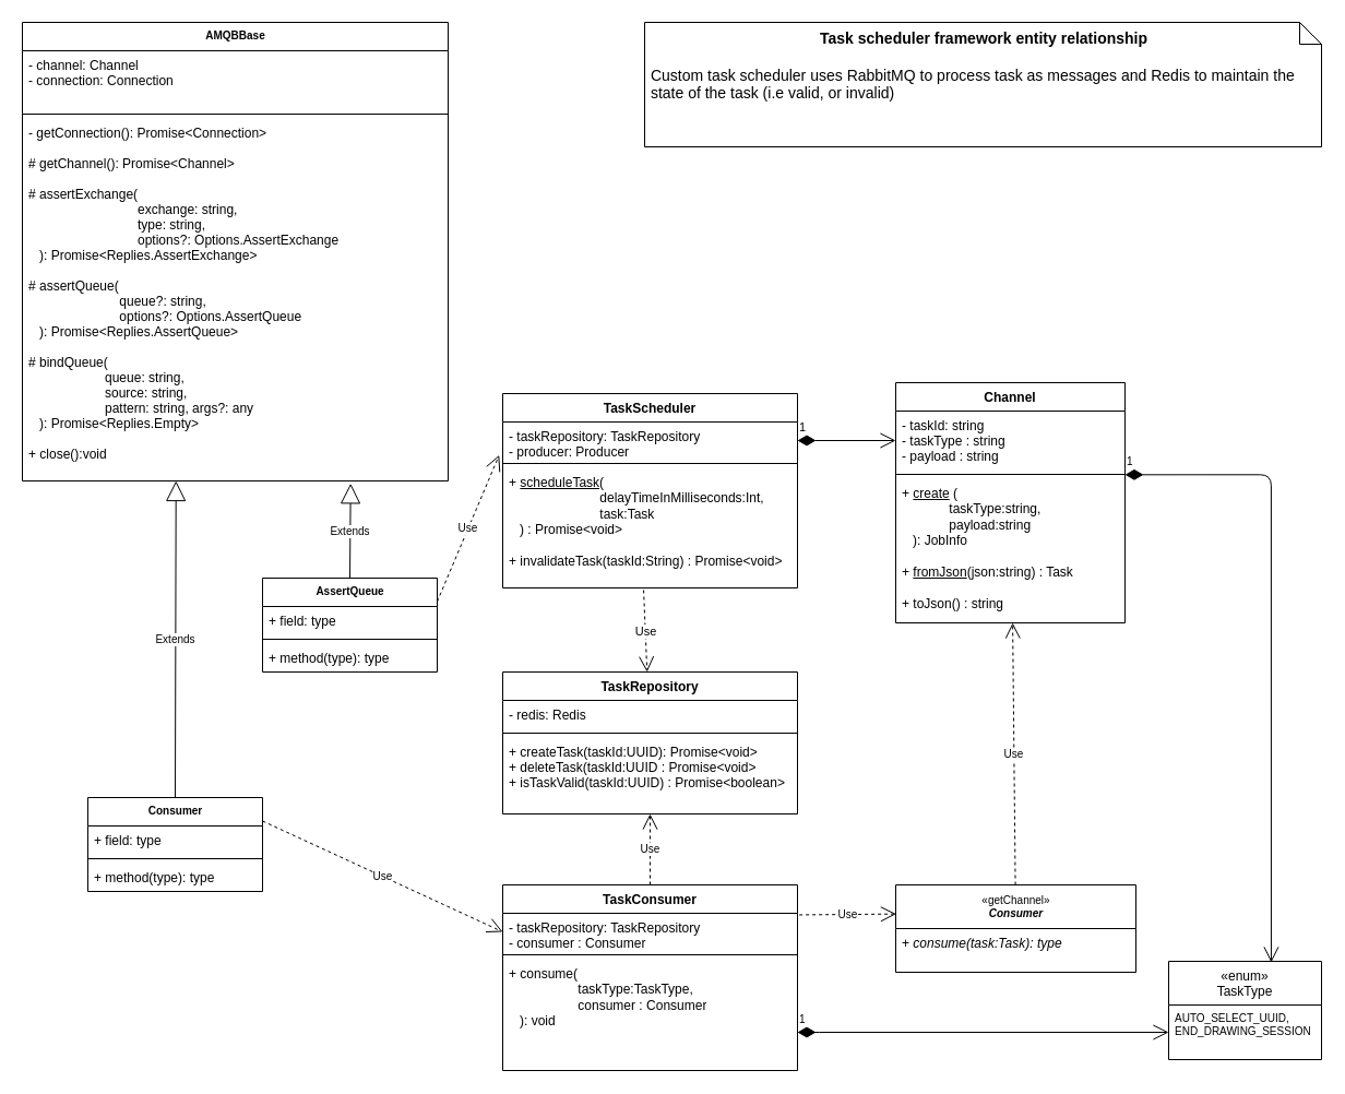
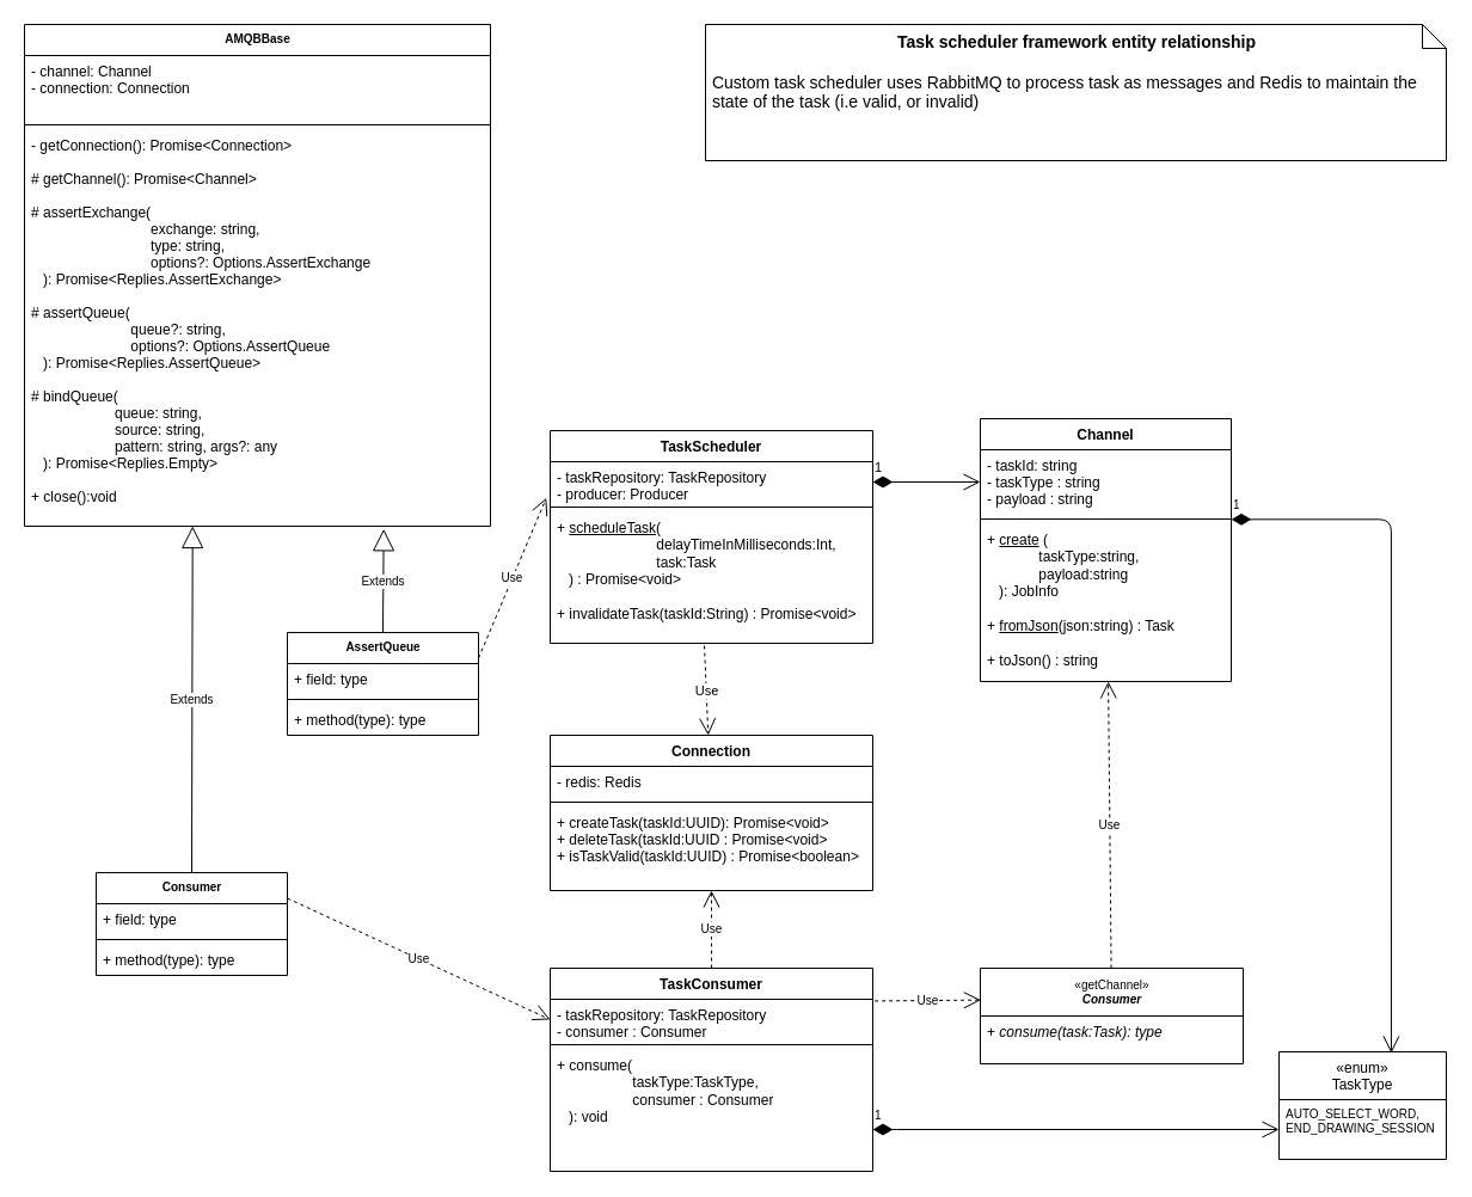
  <mxCell id="0" />
  <mxCell id="1" parent="0" />
  <mxCell id="2" value="TaskScheduler" style="swimlane;fontStyle=1;align=center;verticalAlign=top;childLayout=stackLayout;horizontal=1;startSize=26;horizontalStack=0;resizeParent=1;resizeParentMax=0;resizeLast=0;collapsible=1;marginBottom=0;" parent="1" vertex="1"><mxGeometry x="460" y="360" width="270" height="178" as="geometry" /></mxCell>
  <mxCell id="3" value="- taskRepository: TaskRepository&#10;- producer: Producer" style="text;strokeColor=none;fillColor=none;align=left;verticalAlign=top;spacingLeft=4;spacingRight=4;overflow=hidden;rotatable=0;points=[[0,0.5],[1,0.5]];portConstraint=eastwest;" parent="2" vertex="1"><mxGeometry y="26" width="270" height="34" as="geometry" /></mxCell>
  <mxCell id="4" value="" style="line;strokeWidth=1;fillColor=none;align=left;verticalAlign=middle;spacingTop=-1;spacingLeft=3;spacingRight=3;rotatable=0;labelPosition=right;points=[];portConstraint=eastwest;" parent="2" vertex="1"><mxGeometry y="60" width="270" height="8" as="geometry" /></mxCell>
  <mxCell id="5" value="+ &lt;u&gt;scheduleTask&lt;/u&gt;(&lt;br&gt;&amp;nbsp; &amp;nbsp; &amp;nbsp; &amp;nbsp; &amp;nbsp; &amp;nbsp; &amp;nbsp; &amp;nbsp; &amp;nbsp; &amp;nbsp; &amp;nbsp; &amp;nbsp; &amp;nbsp;delayTimeInMilliseconds:Int,&lt;br&gt;&amp;nbsp; &amp;nbsp; &amp;nbsp; &amp;nbsp; &amp;nbsp; &amp;nbsp; &amp;nbsp; &amp;nbsp; &amp;nbsp; &amp;nbsp; &amp;nbsp; &amp;nbsp; &amp;nbsp;task:Task&lt;br&gt;&amp;nbsp; &amp;nbsp;) : Promise&amp;lt;void&amp;gt;&lt;br&gt;&lt;br&gt;+ invalidateTask(taskId:String) : Promise&amp;lt;void&amp;gt;" style="text;strokeColor=none;fillColor=none;align=left;verticalAlign=top;spacingLeft=4;spacingRight=4;overflow=hidden;rotatable=0;points=[[0,0.5],[1,0.5]];portConstraint=eastwest;html=1;" parent="2" vertex="1"><mxGeometry y="68" width="270" height="110" as="geometry" /></mxCell>
  <mxCell id="6" value="Channel" style="swimlane;fontStyle=1;align=center;verticalAlign=top;childLayout=stackLayout;horizontal=1;startSize=26;horizontalStack=0;resizeParent=1;resizeParentMax=0;resizeLast=0;collapsible=1;marginBottom=0;" parent="1" vertex="1"><mxGeometry x="820" y="350" width="210" height="220" as="geometry" /></mxCell>
  <mxCell id="7" value="- taskId: string&#10;- taskType : string&#10;- payload : string" style="text;strokeColor=none;fillColor=none;align=left;verticalAlign=top;spacingLeft=4;spacingRight=4;overflow=hidden;rotatable=0;points=[[0,0.5],[1,0.5]];portConstraint=eastwest;" parent="6" vertex="1"><mxGeometry y="26" width="210" height="54" as="geometry" /></mxCell>
  <mxCell id="8" value="" style="line;strokeWidth=1;fillColor=none;align=left;verticalAlign=middle;spacingTop=-1;spacingLeft=3;spacingRight=3;rotatable=0;labelPosition=right;points=[];portConstraint=eastwest;" parent="6" vertex="1"><mxGeometry y="80" width="210" height="8" as="geometry" /></mxCell>
  <mxCell id="9" value="+ &lt;u&gt;create&lt;/u&gt; (&lt;br&gt;&amp;nbsp; &amp;nbsp; &amp;nbsp; &amp;nbsp; &amp;nbsp; &amp;nbsp; &amp;nbsp;taskType:string,&lt;br&gt;&amp;nbsp; &amp;nbsp; &amp;nbsp; &amp;nbsp; &amp;nbsp; &amp;nbsp; &amp;nbsp;payload:string&lt;br&gt;&amp;nbsp; &amp;nbsp;): JobInfo&lt;br&gt;&lt;br&gt;+ &lt;u&gt;fromJson&lt;/u&gt;(json:string) : Task&lt;br&gt;&lt;br&gt;+ toJson() : string" style="text;strokeColor=none;fillColor=none;align=left;verticalAlign=top;spacingLeft=4;spacingRight=4;overflow=hidden;rotatable=0;points=[[0,0.5],[1,0.5]];portConstraint=eastwest;fontStyle=0;html=1;" parent="6" vertex="1"><mxGeometry y="88" width="210" height="132" as="geometry" /></mxCell>
  <mxCell id="10" value="TaskConsumer" style="swimlane;fontStyle=1;align=center;verticalAlign=top;childLayout=stackLayout;horizontal=1;startSize=26;horizontalStack=0;resizeParent=1;resizeParentMax=0;resizeLast=0;collapsible=1;marginBottom=0;" parent="1" vertex="1"><mxGeometry x="460" y="810" width="270" height="170" as="geometry" /></mxCell>
  <mxCell id="11" value="- taskRepository: TaskRepository&#10;- consumer : Consumer" style="text;strokeColor=none;fillColor=none;align=left;verticalAlign=top;spacingLeft=4;spacingRight=4;overflow=hidden;rotatable=0;points=[[0,0.5],[1,0.5]];portConstraint=eastwest;" parent="10" vertex="1"><mxGeometry y="26" width="270" height="34" as="geometry" /></mxCell>
  <mxCell id="12" value="" style="line;strokeWidth=1;fillColor=none;align=left;verticalAlign=middle;spacingTop=-1;spacingLeft=3;spacingRight=3;rotatable=0;labelPosition=right;points=[];portConstraint=eastwest;" parent="10" vertex="1"><mxGeometry y="60" width="270" height="8" as="geometry" /></mxCell>
  <mxCell id="13" value="+ consume(&lt;br&gt;&amp;nbsp; &amp;nbsp; &amp;nbsp; &amp;nbsp; &amp;nbsp; &amp;nbsp; &amp;nbsp; &amp;nbsp; &amp;nbsp; &amp;nbsp;taskType:TaskType,&lt;br&gt;&amp;nbsp; &amp;nbsp; &amp;nbsp; &amp;nbsp; &amp;nbsp; &amp;nbsp; &amp;nbsp; &amp;nbsp; &amp;nbsp; &amp;nbsp;consumer : Consumer&lt;br&gt;&amp;nbsp; &amp;nbsp;): void" style="text;strokeColor=none;fillColor=none;align=left;verticalAlign=top;spacingLeft=4;spacingRight=4;overflow=hidden;rotatable=0;points=[[0,0.5],[1,0.5]];portConstraint=eastwest;html=1;" parent="10" vertex="1"><mxGeometry y="68" width="270" height="102" as="geometry" /></mxCell>
  <mxCell id="14" value="1" style="endArrow=open;html=1;endSize=12;startArrow=diamondThin;startSize=14;startFill=1;edgeStyle=orthogonalEdgeStyle;align=left;verticalAlign=bottom;exitX=1;exitY=0.5;exitDx=0;exitDy=0;entryX=0;entryY=0.5;entryDx=0;entryDy=0;" parent="1" source="3" target="7" edge="1"><mxGeometry x="-1" y="3" relative="1" as="geometry"><mxPoint x="742" y="405" as="sourcePoint" /><mxPoint x="930" y="402" as="targetPoint" /></mxGeometry></mxCell>
- <mxCell id="15" value="TaskRepository" style="swimlane;fontStyle=1;align=center;verticalAlign=top;childLayout=stackLayout;horizontal=1;startSize=26;horizontalStack=0;resizeParent=1;resizeParentMax=0;resizeLast=0;collapsible=1;marginBottom=0;" parent="1" vertex="1"><mxGeometry x="460" y="615" width="270" height="130" as="geometry" /></mxCell>
+ <mxCell id="15" value="Connection" style="swimlane;fontStyle=1;align=center;verticalAlign=top;childLayout=stackLayout;horizontal=1;startSize=26;horizontalStack=0;resizeParent=1;resizeParentMax=0;resizeLast=0;collapsible=1;marginBottom=0;" parent="1" vertex="1"><mxGeometry x="460" y="615" width="270" height="130" as="geometry" /></mxCell>
  <mxCell id="16" value="- redis: Redis" style="text;strokeColor=none;fillColor=none;align=left;verticalAlign=top;spacingLeft=4;spacingRight=4;overflow=hidden;rotatable=0;points=[[0,0.5],[1,0.5]];portConstraint=eastwest;" parent="15" vertex="1"><mxGeometry y="26" width="270" height="26" as="geometry" /></mxCell>
  <mxCell id="17" value="" style="line;strokeWidth=1;fillColor=none;align=left;verticalAlign=middle;spacingTop=-1;spacingLeft=3;spacingRight=3;rotatable=0;labelPosition=right;points=[];portConstraint=eastwest;" parent="15" vertex="1"><mxGeometry y="52" width="270" height="8" as="geometry" /></mxCell>
  <mxCell id="18" value="+ createTask(taskId:UUID): Promise&lt;void&gt;&#10;+ deleteTask(taskId:UUID : Promise&lt;void&gt;&#10;+ isTaskValid(taskId:UUID) : Promise&lt;boolean&gt;" style="text;strokeColor=none;fillColor=none;align=left;verticalAlign=top;spacingLeft=4;spacingRight=4;overflow=hidden;rotatable=0;points=[[0,0.5],[1,0.5]];portConstraint=eastwest;" parent="15" vertex="1"><mxGeometry y="60" width="270" height="70" as="geometry" /></mxCell>
  <mxCell id="19" value="Use" style="endArrow=open;endSize=12;dashed=1;html=1;exitX=0.478;exitY=1.018;exitDx=0;exitDy=0;exitPerimeter=0;" parent="1" source="5" target="15" edge="1"><mxGeometry width="160" relative="1" as="geometry"><mxPoint x="686" y="667.67" as="sourcePoint" /><mxPoint x="850" y="645" as="targetPoint" /></mxGeometry></mxCell>
  <mxCell id="20" value="«enum»&#10;TaskType" style="swimlane;fontStyle=0;childLayout=stackLayout;horizontal=1;startSize=40;fillColor=none;horizontalStack=0;resizeParent=1;resizeParentMax=0;resizeLast=0;collapsible=1;marginBottom=0;" parent="1" vertex="1"><mxGeometry x="1070" y="880" width="140" height="90" as="geometry" /></mxCell>
- <mxCell id="21" value="AUTO_SELECT_UUID,&#10;END_DRAWING_SESSION" style="text;strokeColor=none;fillColor=none;align=left;verticalAlign=top;spacingLeft=4;spacingRight=4;overflow=hidden;rotatable=0;points=[[0,0.5],[1,0.5]];portConstraint=eastwest;fontSize=10;" parent="20" vertex="1"><mxGeometry y="40" width="140" height="50" as="geometry" /></mxCell>
+ <mxCell id="21" value="AUTO_SELECT_WORD,&#10;END_DRAWING_SESSION" style="text;strokeColor=none;fillColor=none;align=left;verticalAlign=top;spacingLeft=4;spacingRight=4;overflow=hidden;rotatable=0;points=[[0,0.5],[1,0.5]];portConstraint=eastwest;fontSize=10;" parent="20" vertex="1"><mxGeometry y="40" width="140" height="50" as="geometry" /></mxCell>
  <mxCell id="22" value="Use" style="endArrow=open;endSize=12;dashed=1;html=1;fontSize=10;exitX=0.5;exitY=0;exitDx=0;exitDy=0;" parent="1" source="10" target="18" edge="1"><mxGeometry width="160" relative="1" as="geometry"><mxPoint x="690" y="600" as="sourcePoint" /><mxPoint x="850" y="600" as="targetPoint" /></mxGeometry></mxCell>
  <mxCell id="23" value="1" style="endArrow=open;html=1;endSize=12;startArrow=diamondThin;startSize=14;startFill=1;edgeStyle=orthogonalEdgeStyle;align=left;verticalAlign=bottom;fontSize=10;" parent="1" target="21" edge="1"><mxGeometry x="-1" y="3" relative="1" as="geometry"><mxPoint x="730" y="945" as="sourcePoint" /><mxPoint x="1079" y="754.67" as="targetPoint" /><Array as="points"><mxPoint x="740" y="945" /><mxPoint x="740" y="945" /></Array></mxGeometry></mxCell>
  <mxCell id="24" value="«getChannel»&lt;br&gt;&lt;b&gt;&lt;i&gt;Consumer&lt;/i&gt;&lt;/b&gt;" style="swimlane;fontStyle=0;childLayout=stackLayout;horizontal=1;startSize=40;fillColor=none;horizontalStack=0;resizeParent=1;resizeParentMax=0;resizeLast=0;collapsible=1;marginBottom=0;fontSize=10;html=1;" parent="1" vertex="1"><mxGeometry x="820" y="810" width="220" height="80" as="geometry" /></mxCell>
  <mxCell id="25" value="+ &lt;i&gt;consume(task:Task): type&lt;/i&gt;" style="text;strokeColor=none;fillColor=none;align=left;verticalAlign=top;spacingLeft=4;spacingRight=4;overflow=hidden;rotatable=0;points=[[0,0.5],[1,0.5]];portConstraint=eastwest;fontStyle=0;html=1;" parent="24" vertex="1"><mxGeometry y="40" width="220" height="40" as="geometry" /></mxCell>
  <mxCell id="26" value="Use" style="endArrow=open;endSize=12;dashed=1;html=1;fontSize=10;exitX=1.006;exitY=0.043;exitDx=0;exitDy=0;exitPerimeter=0;entryX=0.002;entryY=0.333;entryDx=0;entryDy=0;entryPerimeter=0;" parent="1" source="11" target="24" edge="1"><mxGeometry width="160" relative="1" as="geometry"><mxPoint x="530" y="860" as="sourcePoint" /><mxPoint x="850" y="833" as="targetPoint" /></mxGeometry></mxCell>
  <mxCell id="27" value="1" style="endArrow=open;html=1;endSize=12;startArrow=diamondThin;startSize=14;startFill=1;edgeStyle=orthogonalEdgeStyle;align=left;verticalAlign=bottom;fontSize=10;exitX=1;exitY=1.08;exitDx=0;exitDy=0;exitPerimeter=0;entryX=0.671;entryY=0.011;entryDx=0;entryDy=0;entryPerimeter=0;" parent="1" source="7" target="20" edge="1"><mxGeometry x="-1" y="3" relative="1" as="geometry"><mxPoint x="1143.3" y="459.336" as="sourcePoint" /><mxPoint x="1196" y="870" as="targetPoint" /></mxGeometry></mxCell>
  <mxCell id="28" value="Use" style="endArrow=open;endSize=12;dashed=1;html=1;fontSize=10;entryX=0.51;entryY=1;entryDx=0;entryDy=0;entryPerimeter=0;" parent="1" source="24" target="9" edge="1"><mxGeometry width="160" relative="1" as="geometry"><mxPoint x="1010" y="660" as="sourcePoint" /><mxPoint x="1170" y="660" as="targetPoint" /></mxGeometry></mxCell>
  <mxCell id="29" value="AMQBBase" style="swimlane;fontStyle=1;align=center;verticalAlign=top;childLayout=stackLayout;horizontal=1;startSize=26;horizontalStack=0;resizeParent=1;resizeParentMax=0;resizeLast=0;collapsible=1;marginBottom=0;fontSize=10;html=1;" parent="1" vertex="1"><mxGeometry x="20" y="20" width="390" height="420" as="geometry" /></mxCell>
  <mxCell id="30" value="- channel: Channel&#10;- connection: Connection" style="text;strokeColor=none;fillColor=none;align=left;verticalAlign=top;spacingLeft=4;spacingRight=4;overflow=hidden;rotatable=0;points=[[0,0.5],[1,0.5]];portConstraint=eastwest;" parent="29" vertex="1"><mxGeometry y="26" width="390" height="54" as="geometry" /></mxCell>
  <mxCell id="31" value="" style="line;strokeWidth=1;fillColor=none;align=left;verticalAlign=middle;spacingTop=-1;spacingLeft=3;spacingRight=3;rotatable=0;labelPosition=right;points=[];portConstraint=eastwest;" parent="29" vertex="1"><mxGeometry y="80" width="390" height="8" as="geometry" /></mxCell>
  <mxCell id="32" value="- getConnection(): Promise&lt;Connection&gt;&#10;&#10;# getChannel(): Promise&lt;Channel&gt;&#10;&#10;# assertExchange(&#10;                              exchange: string,&#10;                              type: string,&#10;                              options?: Options.AssertExchange&#10;   ): Promise&lt;Replies.AssertExchange&gt;&#10;&#10;# assertQueue(&#10;                         queue?: string,&#10;                         options?: Options.AssertQueue&#10;   ): Promise&lt;Replies.AssertQueue&gt;&#10;&#10;# bindQueue(&#10;                     queue: string,&#10;                     source: string, &#10;                     pattern: string, args?: any&#10;   ): Promise&lt;Replies.Empty&gt;&#10;&#10;+ close():void" style="text;strokeColor=none;fillColor=none;align=left;verticalAlign=top;spacingLeft=4;spacingRight=4;overflow=hidden;rotatable=0;points=[[0,0.5],[1,0.5]];portConstraint=eastwest;" parent="29" vertex="1"><mxGeometry y="88" width="390" height="332" as="geometry" /></mxCell>
  <mxCell id="33" value="Consumer" style="swimlane;fontStyle=1;align=center;verticalAlign=top;childLayout=stackLayout;horizontal=1;startSize=26;horizontalStack=0;resizeParent=1;resizeParentMax=0;resizeLast=0;collapsible=1;marginBottom=0;fontSize=10;html=1;" parent="1" vertex="1"><mxGeometry x="80" y="730" width="160" height="86" as="geometry" /></mxCell>
  <mxCell id="34" value="+ field: type" style="text;strokeColor=none;fillColor=none;align=left;verticalAlign=top;spacingLeft=4;spacingRight=4;overflow=hidden;rotatable=0;points=[[0,0.5],[1,0.5]];portConstraint=eastwest;" parent="33" vertex="1"><mxGeometry y="26" width="160" height="26" as="geometry" /></mxCell>
  <mxCell id="35" value="" style="line;strokeWidth=1;fillColor=none;align=left;verticalAlign=middle;spacingTop=-1;spacingLeft=3;spacingRight=3;rotatable=0;labelPosition=right;points=[];portConstraint=eastwest;" parent="33" vertex="1"><mxGeometry y="52" width="160" height="8" as="geometry" /></mxCell>
  <mxCell id="36" value="+ method(type): type" style="text;strokeColor=none;fillColor=none;align=left;verticalAlign=top;spacingLeft=4;spacingRight=4;overflow=hidden;rotatable=0;points=[[0,0.5],[1,0.5]];portConstraint=eastwest;" parent="33" vertex="1"><mxGeometry y="60" width="160" height="26" as="geometry" /></mxCell>
  <mxCell id="37" value="AssertQueue" style="swimlane;fontStyle=1;align=center;verticalAlign=top;childLayout=stackLayout;horizontal=1;startSize=26;horizontalStack=0;resizeParent=1;resizeParentMax=0;resizeLast=0;collapsible=1;marginBottom=0;fontSize=10;html=1;" parent="1" vertex="1"><mxGeometry x="240" y="529" width="160" height="86" as="geometry" /></mxCell>
  <mxCell id="38" value="+ field: type" style="text;strokeColor=none;fillColor=none;align=left;verticalAlign=top;spacingLeft=4;spacingRight=4;overflow=hidden;rotatable=0;points=[[0,0.5],[1,0.5]];portConstraint=eastwest;" parent="37" vertex="1"><mxGeometry y="26" width="160" height="26" as="geometry" /></mxCell>
  <mxCell id="39" value="" style="line;strokeWidth=1;fillColor=none;align=left;verticalAlign=middle;spacingTop=-1;spacingLeft=3;spacingRight=3;rotatable=0;labelPosition=right;points=[];portConstraint=eastwest;" parent="37" vertex="1"><mxGeometry y="52" width="160" height="8" as="geometry" /></mxCell>
  <mxCell id="40" value="+ method(type): type" style="text;strokeColor=none;fillColor=none;align=left;verticalAlign=top;spacingLeft=4;spacingRight=4;overflow=hidden;rotatable=0;points=[[0,0.5],[1,0.5]];portConstraint=eastwest;" parent="37" vertex="1"><mxGeometry y="60" width="160" height="26" as="geometry" /></mxCell>
  <mxCell id="41" value="Extends" style="endArrow=block;endSize=16;endFill=0;html=1;fontSize=10;exitX=0.5;exitY=0;exitDx=0;exitDy=0;entryX=0.207;entryY=0.999;entryDx=0;entryDy=0;entryPerimeter=0;" parent="1" source="33" edge="1"><mxGeometry width="160" relative="1" as="geometry"><mxPoint x="130" y="500.33" as="sourcePoint" /><mxPoint x="160.73" y="439.998" as="targetPoint" /></mxGeometry></mxCell>
  <mxCell id="42" value="Extends" style="endArrow=block;endSize=16;endFill=0;html=1;fontSize=10;exitX=0.5;exitY=0;exitDx=0;exitDy=0;entryX=0.771;entryY=1.007;entryDx=0;entryDy=0;entryPerimeter=0;" parent="1" source="37" target="32" edge="1"><mxGeometry width="160" relative="1" as="geometry"><mxPoint x="230" y="470" as="sourcePoint" /><mxPoint x="390" y="470" as="targetPoint" /></mxGeometry></mxCell>
  <mxCell id="43" value="Use" style="endArrow=open;endSize=12;dashed=1;html=1;fontSize=10;exitX=1;exitY=0.25;exitDx=0;exitDy=0;entryX=-0.012;entryY=0.892;entryDx=0;entryDy=0;entryPerimeter=0;" parent="1" source="37" target="3" edge="1"><mxGeometry width="160" relative="1" as="geometry"><mxPoint x="440" y="582.67" as="sourcePoint" /><mxPoint x="600" y="582.67" as="targetPoint" /></mxGeometry></mxCell>
  <mxCell id="44" value="Use" style="endArrow=open;endSize=12;dashed=1;html=1;fontSize=10;exitX=1;exitY=0.25;exitDx=0;exitDy=0;entryX=0;entryY=0.5;entryDx=0;entryDy=0;" parent="1" source="33" target="11" edge="1"><mxGeometry width="160" relative="1" as="geometry"><mxPoint x="220" y="755" as="sourcePoint" /><mxPoint x="380" y="755" as="targetPoint" /></mxGeometry></mxCell>
  <mxCell id="45" value="&lt;blockquote style=&quot;margin: 0 0 0 40px ; border: none ; padding: 0px&quot;&gt;&lt;/blockquote&gt;&lt;b style=&quot;font-size: 14px&quot;&gt;&lt;div style=&quot;text-align: center&quot;&gt;&lt;b&gt;Task scheduler framework entity relationship&lt;/b&gt;&lt;/div&gt;&lt;/b&gt;&lt;font&gt;&lt;span style=&quot;font-size: 14px&quot;&gt;&lt;br&gt;&amp;nbsp;Custom task scheduler uses RabbitMQ&lt;/span&gt;&lt;span style=&quot;font-size: 14px&quot;&gt;&amp;nbsp;to process task as messages and Redis to maintain the&amp;nbsp; &amp;nbsp;state of the task (i.e valid, or invalid)&amp;nbsp;&lt;/span&gt;&lt;/font&gt;" style="shape=note;size=20;whiteSpace=wrap;html=1;fontSize=10;align=left;verticalAlign=top;" parent="1" vertex="1"><mxGeometry x="590" y="20" width="620" height="114" as="geometry" /></mxCell>
